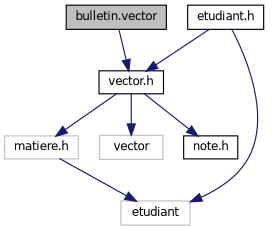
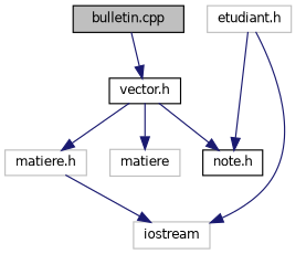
  digraph {
    node [color=black fillcolor=white fontname=Helvetica fontsize=10 shape=record style=filled]
    edge [color=midnightblue fontname=Helvetica fontsize=10 labelfontname=Helvetica labelfontsize=10 style=solid]
-   n1 [fillcolor=grey75 fontcolor=black height=0.2 label="bulletin.vector" width=0.4]
+   n1 [fillcolor=grey75 fontcolor=black height=0.2 label="bulletin.cpp" width=0.4]
    n2 [height=0.2 label="vector.h" width=0.4]
    n3 [color=grey75 height=0.2 label="matiere.h" width=0.4]
    n4 [height=0.2 label="note.h" width=0.4]
-   n5 [color=grey75 height=0.2 label=vector width=0.4]
-   n6 [height=0.2 label="etudiant.h" width=0.4]
-   n7 [color=grey75 height=0.2 label=etudiant width=0.4]
+   n5 [color=grey75 height=0.2 label=matiere width=0.4]
+   n6 [color=grey75 height=0.2 label="etudiant.h" width=0.4]
+   n7 [color=grey75 height=0.2 label=iostream width=0.4]
    n1 -> n2
    n2 -> n3
    n2 -> n4
    n2 -> n5
    n3 -> n7
-   n6 -> n2
+   n6 -> n4
    n6 -> n7
  }
